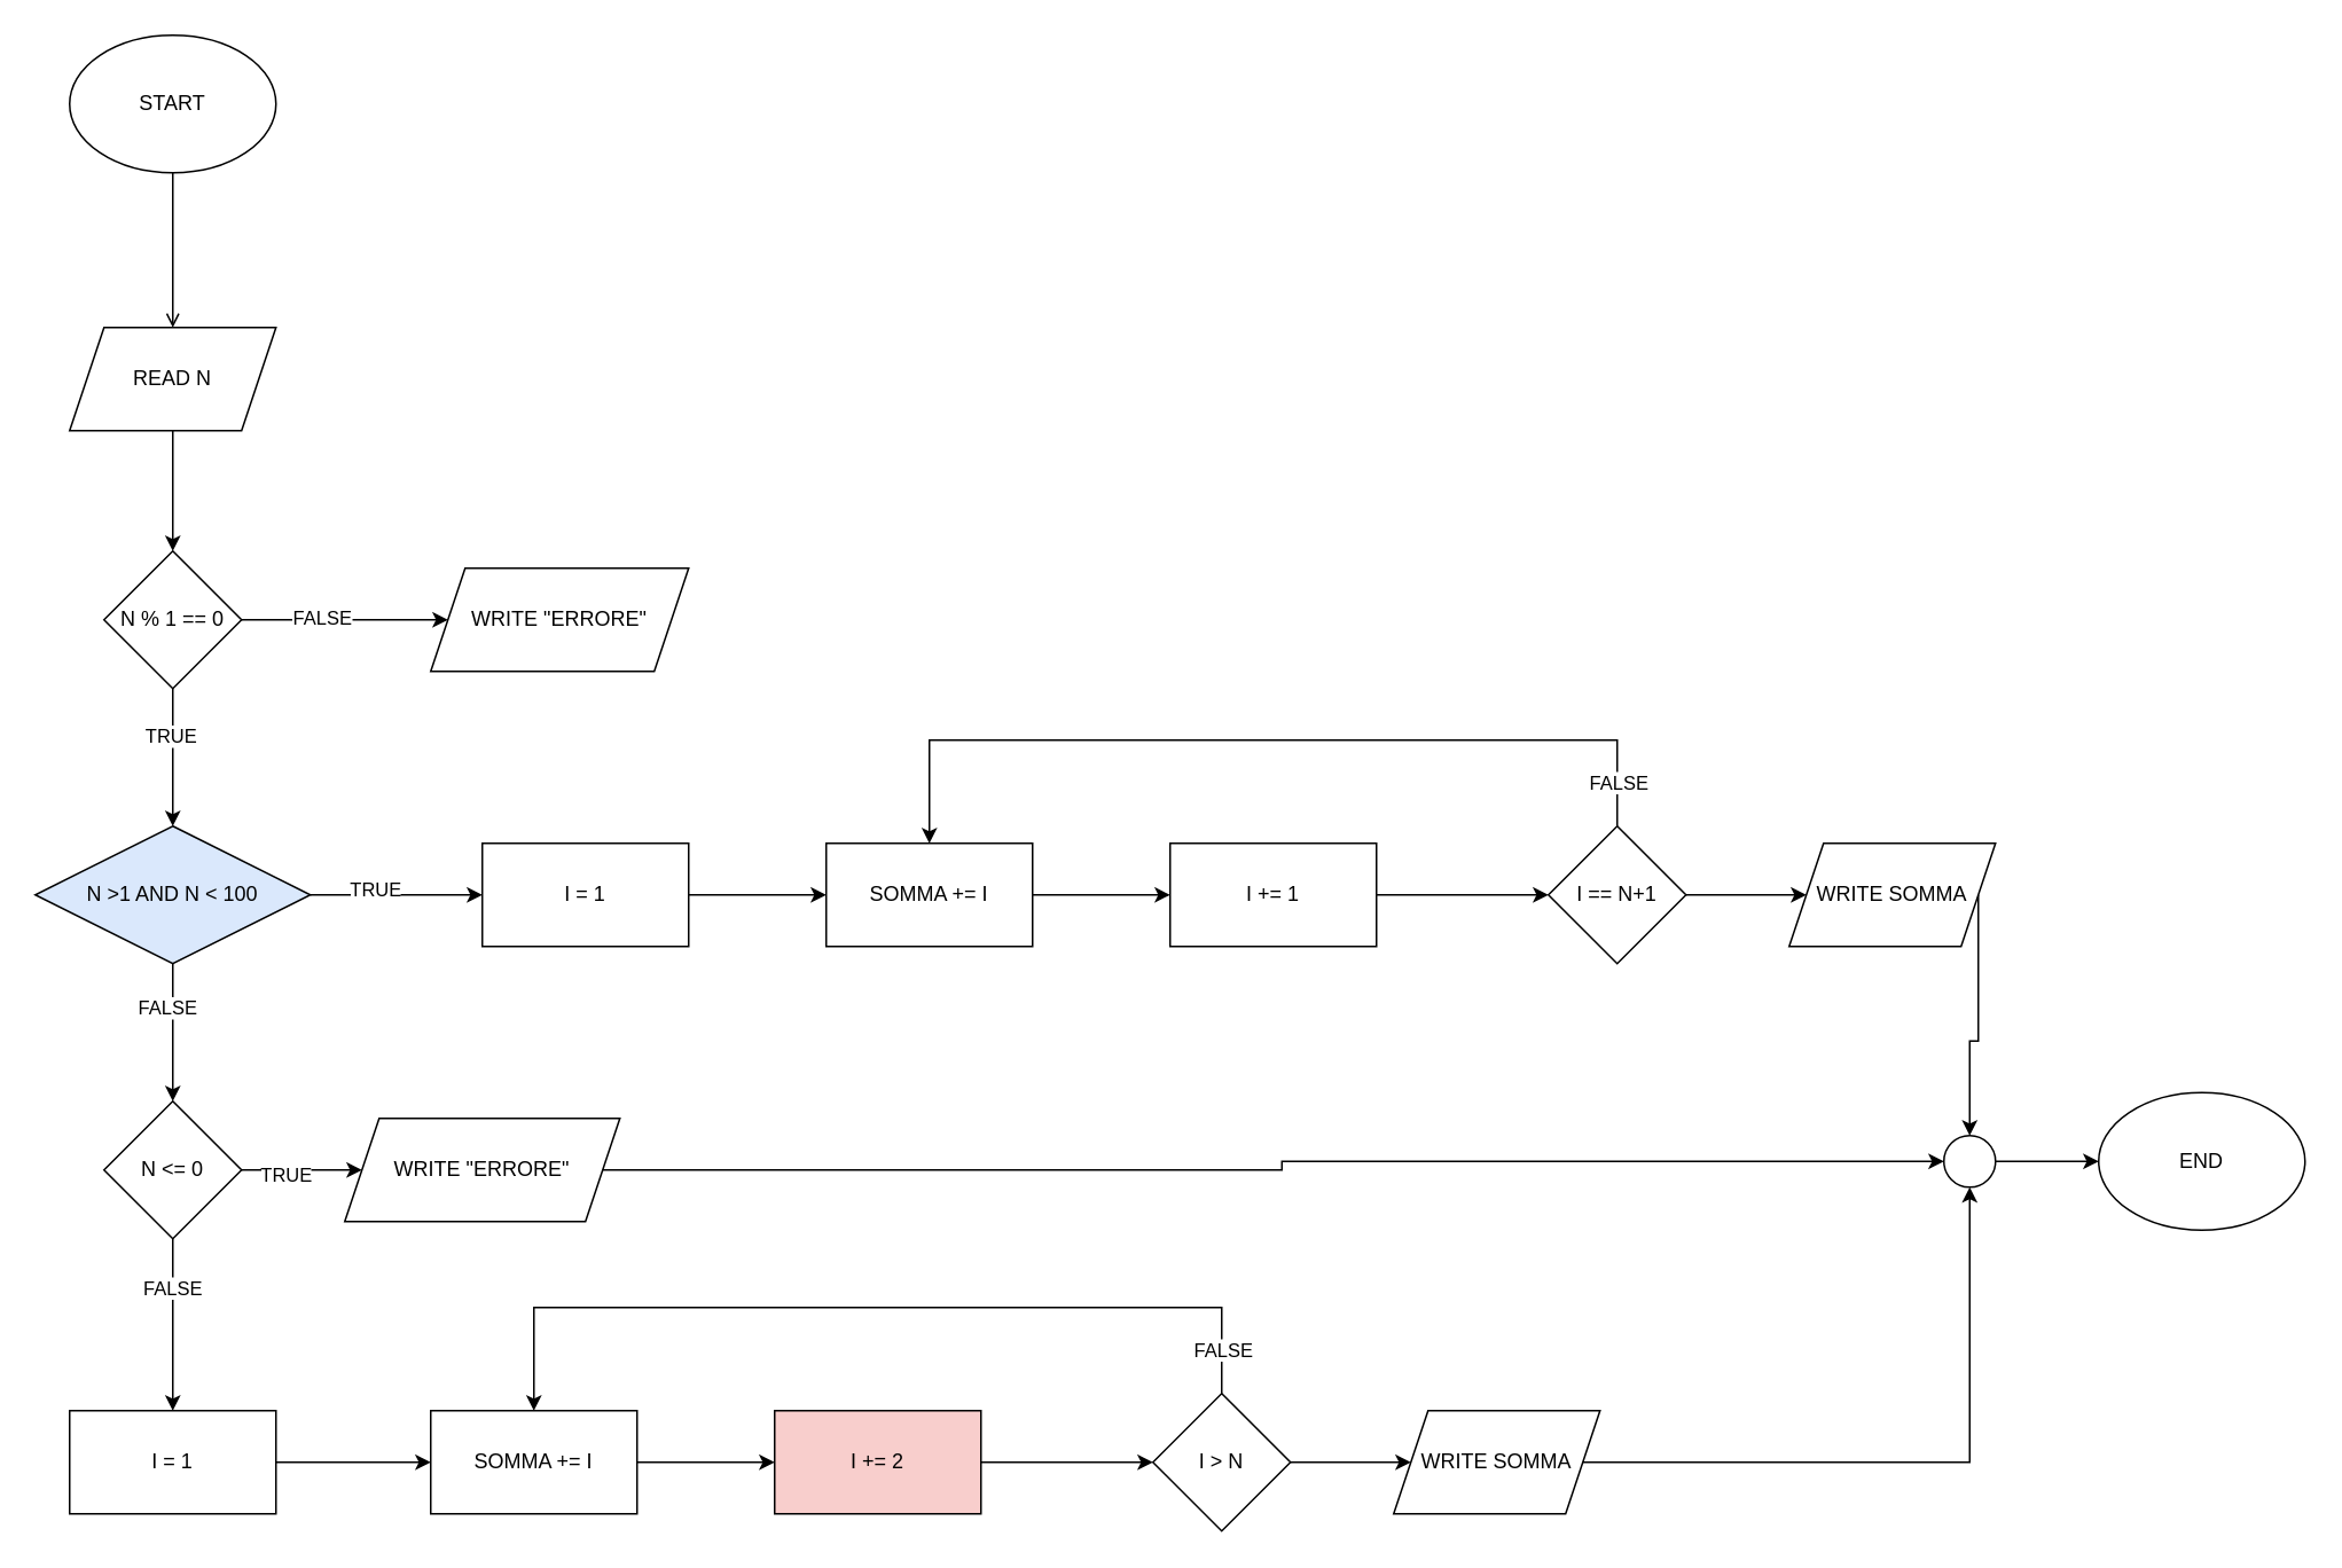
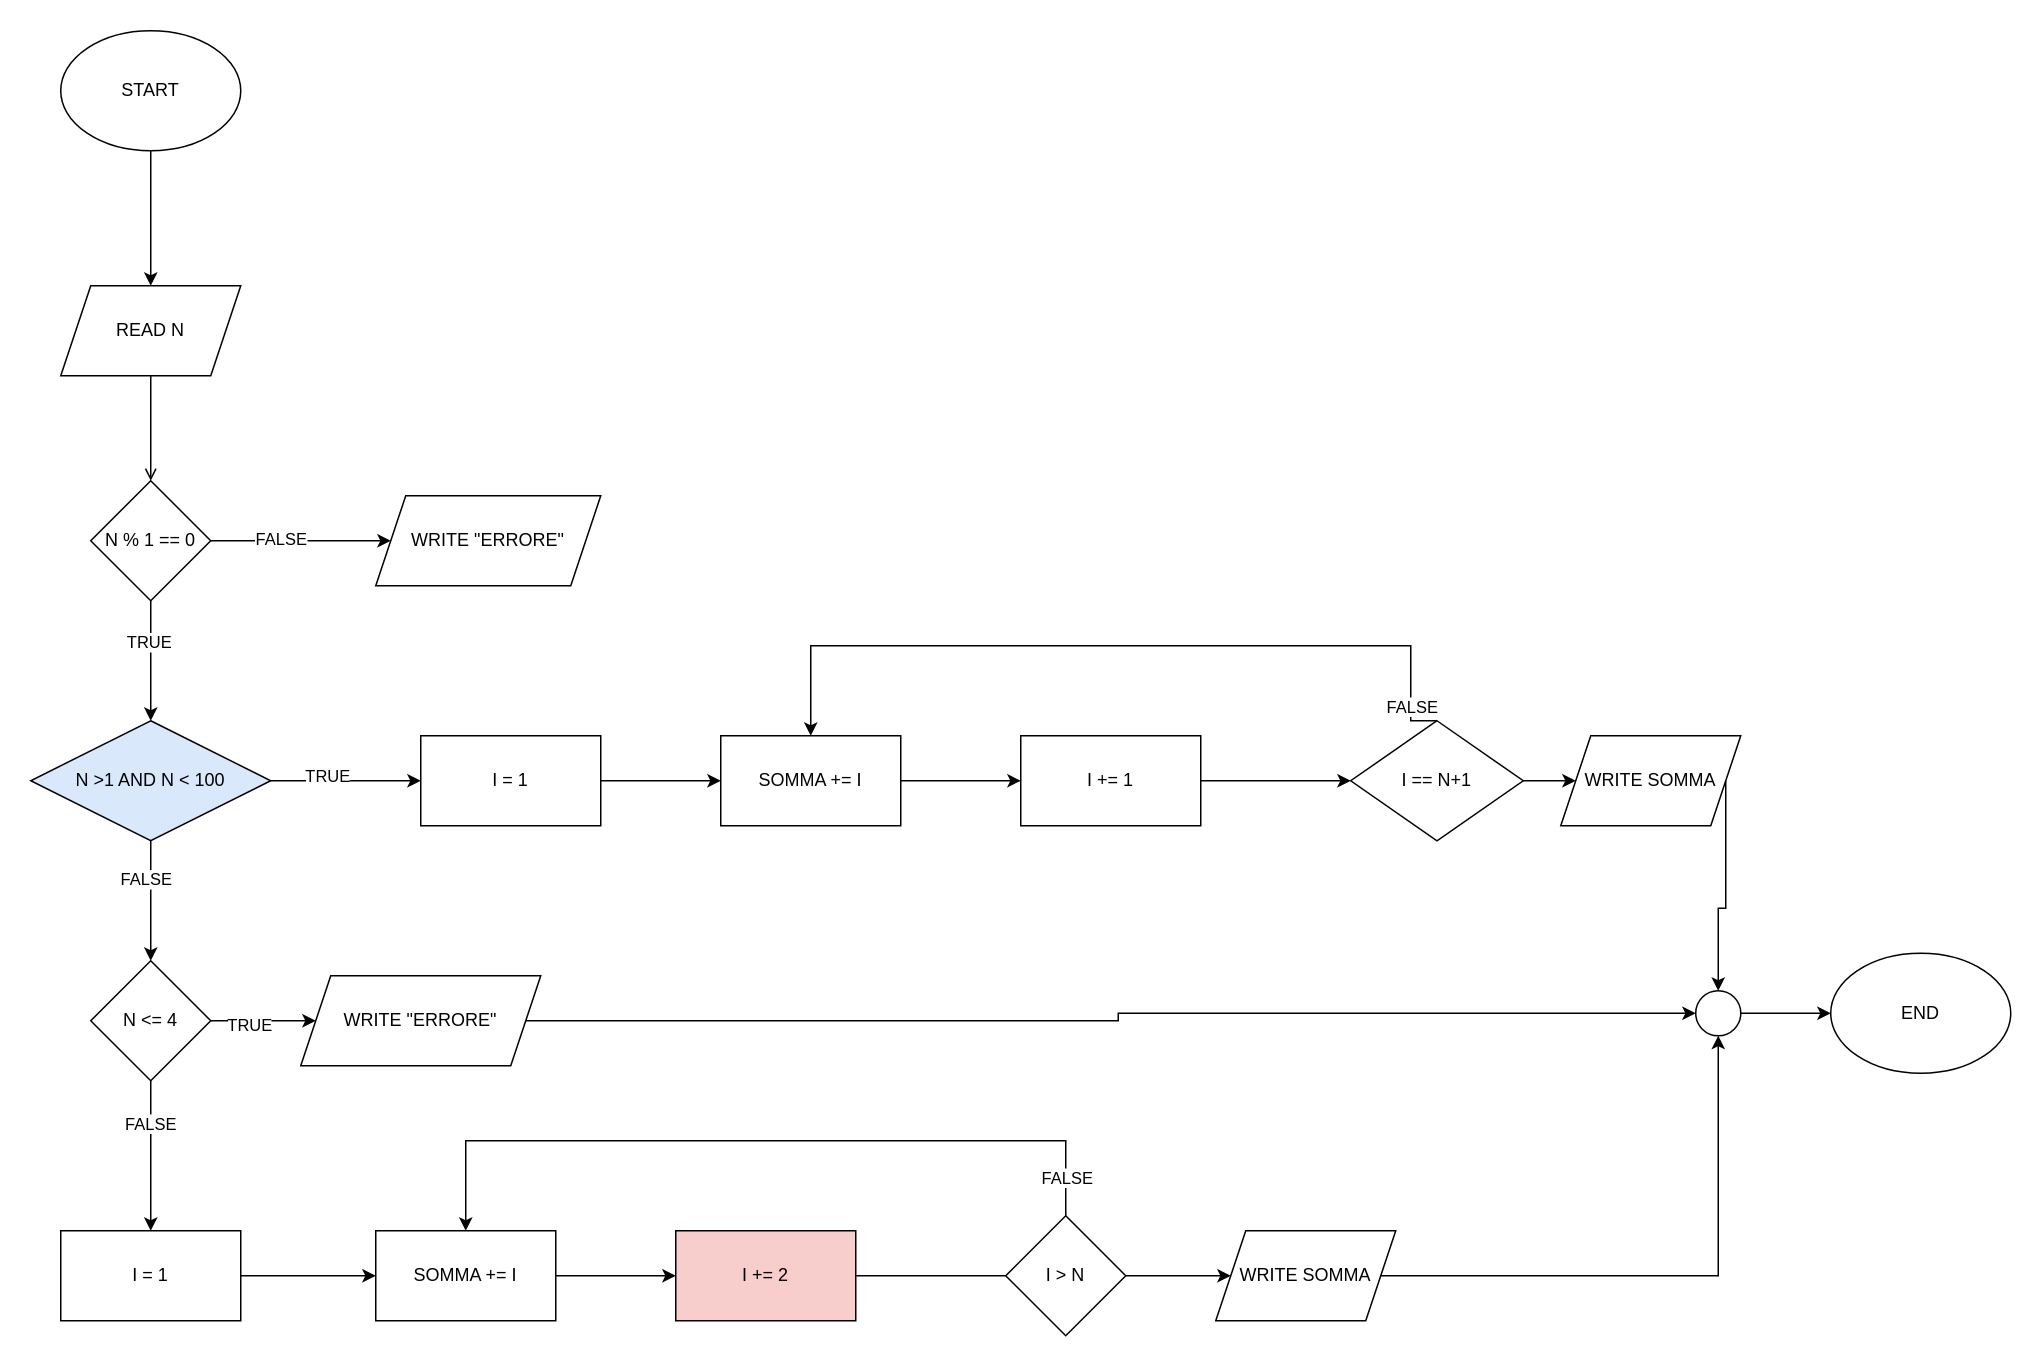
  <mxCell id="0" />
  <mxCell id="1" parent="0" />
- <mxCell id="2" value="" style="edgeStyle=orthogonalEdgeStyle;rounded=0;orthogonalLoop=1;jettySize=auto;html=1;endArrow=open;" edge="1" parent="1" source="3" target="5"><mxGeometry relative="1" as="geometry" /></mxCell>
+ <mxCell id="2" value="" style="edgeStyle=orthogonalEdgeStyle;rounded=0;orthogonalLoop=1;jettySize=auto;html=1;" edge="1" parent="1" source="3" target="5"><mxGeometry relative="1" as="geometry" /></mxCell>
  <mxCell id="3" value="START" style="ellipse;whiteSpace=wrap;html=1;" vertex="1" parent="1"><mxGeometry x="40" y="20" width="120" height="80" as="geometry" /></mxCell>
- <mxCell id="4" value="" style="edgeStyle=orthogonalEdgeStyle;rounded=0;orthogonalLoop=1;jettySize=auto;html=1;" edge="1" parent="1" source="5" target="10"><mxGeometry relative="1" as="geometry" /></mxCell>
+ <mxCell id="4" value="" style="edgeStyle=orthogonalEdgeStyle;rounded=0;orthogonalLoop=1;jettySize=auto;html=1;endArrow=open;" edge="1" parent="1" source="5" target="10"><mxGeometry relative="1" as="geometry" /></mxCell>
  <mxCell id="5" value="READ N" style="shape=parallelogram;perimeter=parallelogramPerimeter;whiteSpace=wrap;html=1;fixedSize=1;" vertex="1" parent="1"><mxGeometry x="40" y="190" width="120" height="60" as="geometry" /></mxCell>
  <mxCell id="6" value="" style="edgeStyle=orthogonalEdgeStyle;rounded=0;orthogonalLoop=1;jettySize=auto;html=1;" edge="1" parent="1" source="10" target="11"><mxGeometry relative="1" as="geometry" /></mxCell>
  <mxCell id="7" value="FALSE" style="edgeLabel;html=1;align=center;verticalAlign=middle;resizable=0;points=[];" vertex="1" connectable="0" parent="6"><mxGeometry x="-0.237" y="2" relative="1" as="geometry"><mxPoint as="offset" /></mxGeometry></mxCell>
  <mxCell id="8" value="" style="edgeStyle=orthogonalEdgeStyle;rounded=0;orthogonalLoop=1;jettySize=auto;html=1;" edge="1" parent="1" source="10" target="16"><mxGeometry relative="1" as="geometry" /></mxCell>
  <mxCell id="9" value="TRUE" style="edgeLabel;html=1;align=center;verticalAlign=middle;resizable=0;points=[];" vertex="1" connectable="0" parent="8"><mxGeometry x="-0.32" y="-2" relative="1" as="geometry"><mxPoint as="offset" /></mxGeometry></mxCell>
  <mxCell id="10" value="N % 1 == 0" style="rhombus;whiteSpace=wrap;html=1;" vertex="1" parent="1"><mxGeometry x="60" y="320" width="80" height="80" as="geometry" /></mxCell>
  <mxCell id="11" value="WRITE &quot;ERRORE&quot;" style="shape=parallelogram;perimeter=parallelogramPerimeter;whiteSpace=wrap;html=1;fixedSize=1;" vertex="1" parent="1"><mxGeometry x="250" y="330" width="150" height="60" as="geometry" /></mxCell>
  <mxCell id="12" value="" style="edgeStyle=orthogonalEdgeStyle;rounded=0;orthogonalLoop=1;jettySize=auto;html=1;" edge="1" parent="1" source="16" target="18"><mxGeometry relative="1" as="geometry" /></mxCell>
  <mxCell id="13" value="TRUE" style="edgeLabel;html=1;align=center;verticalAlign=middle;resizable=0;points=[];" vertex="1" connectable="0" parent="12"><mxGeometry x="-0.256" y="4" relative="1" as="geometry"><mxPoint as="offset" /></mxGeometry></mxCell>
  <mxCell id="14" value="" style="edgeStyle=orthogonalEdgeStyle;rounded=0;orthogonalLoop=1;jettySize=auto;html=1;" edge="1" parent="1" source="16" target="31"><mxGeometry relative="1" as="geometry" /></mxCell>
  <mxCell id="15" value="FALSE" style="edgeLabel;html=1;align=center;verticalAlign=middle;resizable=0;points=[];" vertex="1" connectable="0" parent="14"><mxGeometry x="-0.37" y="-4" relative="1" as="geometry"><mxPoint as="offset" /></mxGeometry></mxCell>
  <mxCell id="16" value="N &amp;gt;1 AND N &amp;lt; 100" style="rhombus;whiteSpace=wrap;html=1;fillColor=#dae8fc;" vertex="1" parent="1"><mxGeometry x="20" y="480" width="160" height="80" as="geometry" /></mxCell>
  <mxCell id="17" value="" style="edgeStyle=orthogonalEdgeStyle;rounded=0;orthogonalLoop=1;jettySize=auto;html=1;" edge="1" parent="1" source="18" target="20"><mxGeometry relative="1" as="geometry" /></mxCell>
  <mxCell id="18" value="I = 1" style="whiteSpace=wrap;html=1;" vertex="1" parent="1"><mxGeometry x="280" y="490" width="120" height="60" as="geometry" /></mxCell>
  <mxCell id="19" value="" style="edgeStyle=orthogonalEdgeStyle;rounded=0;orthogonalLoop=1;jettySize=auto;html=1;" edge="1" parent="1" source="20" target="22"><mxGeometry relative="1" as="geometry" /></mxCell>
  <mxCell id="20" value="SOMMA += I" style="whiteSpace=wrap;html=1;" vertex="1" parent="1"><mxGeometry x="480" y="490" width="120" height="60" as="geometry" /></mxCell>
  <mxCell id="21" value="" style="edgeStyle=orthogonalEdgeStyle;rounded=0;orthogonalLoop=1;jettySize=auto;html=1;" edge="1" parent="1" source="22" target="26"><mxGeometry relative="1" as="geometry" /></mxCell>
  <mxCell id="22" value="I += 1" style="whiteSpace=wrap;html=1;" vertex="1" parent="1"><mxGeometry x="680" y="490" width="120" height="60" as="geometry" /></mxCell>
  <mxCell id="23" style="edgeStyle=orthogonalEdgeStyle;rounded=0;orthogonalLoop=1;jettySize=auto;html=1;exitX=0.5;exitY=0;exitDx=0;exitDy=0;entryX=0.5;entryY=0;entryDx=0;entryDy=0;" edge="1" parent="1" source="26" target="20"><mxGeometry relative="1" as="geometry"><Array as="points"><mxPoint x="940" y="430" /><mxPoint x="540" y="430" /></Array></mxGeometry></mxCell>
  <mxCell id="24" value="FALSE" style="edgeLabel;html=1;align=center;verticalAlign=middle;resizable=0;points=[];" vertex="1" connectable="0" parent="23"><mxGeometry x="-0.897" relative="1" as="geometry"><mxPoint as="offset" /></mxGeometry></mxCell>
  <mxCell id="25" value="" style="edgeStyle=orthogonalEdgeStyle;rounded=0;orthogonalLoop=1;jettySize=auto;html=1;" edge="1" parent="1" source="26" target="47"><mxGeometry relative="1" as="geometry" /></mxCell>
- <mxCell id="26" value="I == N+1" style="rhombus;whiteSpace=wrap;html=1;" vertex="1" parent="1"><mxGeometry x="900" y="480" width="80" height="80" as="geometry" /></mxCell>
+ <mxCell id="26" value="I == N+1" style="rhombus;whiteSpace=wrap;html=1;" vertex="1" parent="1"><mxGeometry x="900" y="480" width="115" height="80" as="geometry" /></mxCell>
  <mxCell id="27" value="" style="edgeStyle=orthogonalEdgeStyle;rounded=0;orthogonalLoop=1;jettySize=auto;html=1;" edge="1" parent="1" source="31" target="33"><mxGeometry relative="1" as="geometry" /></mxCell>
  <mxCell id="28" value="TRUE" style="edgeLabel;html=1;align=center;verticalAlign=middle;resizable=0;points=[];" vertex="1" connectable="0" parent="27"><mxGeometry x="-0.28" y="-2" relative="1" as="geometry"><mxPoint as="offset" /></mxGeometry></mxCell>
  <mxCell id="29" style="edgeStyle=orthogonalEdgeStyle;rounded=0;orthogonalLoop=1;jettySize=auto;html=1;exitX=0.5;exitY=1;exitDx=0;exitDy=0;entryX=0.5;entryY=0;entryDx=0;entryDy=0;" edge="1" parent="1" source="31" target="35"><mxGeometry relative="1" as="geometry" /></mxCell>
  <mxCell id="30" value="FALSE" style="edgeLabel;html=1;align=center;verticalAlign=middle;resizable=0;points=[];" vertex="1" connectable="0" parent="29"><mxGeometry x="-0.449" y="-1" relative="1" as="geometry"><mxPoint as="offset" /></mxGeometry></mxCell>
- <mxCell id="31" value="N &amp;lt;= 0" style="rhombus;whiteSpace=wrap;html=1;" vertex="1" parent="1"><mxGeometry x="60" y="640" width="80" height="80" as="geometry" /></mxCell>
+ <mxCell id="31" value="N &amp;lt;= 4" style="rhombus;whiteSpace=wrap;html=1;" vertex="1" parent="1"><mxGeometry x="60" y="640" width="80" height="80" as="geometry" /></mxCell>
  <mxCell id="32" style="edgeStyle=orthogonalEdgeStyle;rounded=0;orthogonalLoop=1;jettySize=auto;html=1;exitX=1;exitY=0.5;exitDx=0;exitDy=0;entryX=0;entryY=0.5;entryDx=0;entryDy=0;" edge="1" parent="1" source="33" target="49"><mxGeometry relative="1" as="geometry" /></mxCell>
  <mxCell id="33" value="WRITE &quot;ERRORE&quot;" style="shape=parallelogram;perimeter=parallelogramPerimeter;whiteSpace=wrap;html=1;fixedSize=1;" vertex="1" parent="1"><mxGeometry x="200" y="650" width="160" height="60" as="geometry" /></mxCell>
  <mxCell id="34" value="" style="edgeStyle=orthogonalEdgeStyle;rounded=0;orthogonalLoop=1;jettySize=auto;html=1;" edge="1" parent="1" source="35" target="37"><mxGeometry relative="1" as="geometry" /></mxCell>
  <mxCell id="35" value="I = 1" style="whiteSpace=wrap;html=1;" vertex="1" parent="1"><mxGeometry x="40" y="820" width="120" height="60" as="geometry" /></mxCell>
  <mxCell id="36" value="" style="edgeStyle=orthogonalEdgeStyle;rounded=0;orthogonalLoop=1;jettySize=auto;html=1;" edge="1" parent="1" source="37" target="39"><mxGeometry relative="1" as="geometry" /></mxCell>
  <mxCell id="37" value="SOMMA += I" style="whiteSpace=wrap;html=1;" vertex="1" parent="1"><mxGeometry x="250" y="820" width="120" height="60" as="geometry" /></mxCell>
- <mxCell id="38" value="" style="edgeStyle=orthogonalEdgeStyle;rounded=0;orthogonalLoop=1;jettySize=auto;html=1;" edge="1" parent="1" source="39" target="43"><mxGeometry relative="1" as="geometry" /></mxCell>
+ <mxCell id="38" value="" style="edgeStyle=orthogonalEdgeStyle;rounded=0;orthogonalLoop=1;jettySize=auto;html=1;endArrow=none;" edge="1" parent="1" source="39" target="43"><mxGeometry relative="1" as="geometry" /></mxCell>
  <mxCell id="39" value="I += 2" style="whiteSpace=wrap;html=1;fillColor=#f8cecc;" vertex="1" parent="1"><mxGeometry x="450" y="820" width="120" height="60" as="geometry" /></mxCell>
  <mxCell id="40" style="edgeStyle=orthogonalEdgeStyle;rounded=0;orthogonalLoop=1;jettySize=auto;html=1;exitX=0.5;exitY=0;exitDx=0;exitDy=0;entryX=0.5;entryY=0;entryDx=0;entryDy=0;" edge="1" parent="1" source="43" target="37"><mxGeometry relative="1" as="geometry"><Array as="points"><mxPoint x="710" y="760" /><mxPoint x="310" y="760" /></Array></mxGeometry></mxCell>
  <mxCell id="41" value="FALSE" style="edgeLabel;html=1;align=center;verticalAlign=middle;resizable=0;points=[];" vertex="1" connectable="0" parent="40"><mxGeometry x="-0.897" relative="1" as="geometry"><mxPoint as="offset" /></mxGeometry></mxCell>
  <mxCell id="42" value="" style="edgeStyle=orthogonalEdgeStyle;rounded=0;orthogonalLoop=1;jettySize=auto;html=1;" edge="1" parent="1" source="43" target="45"><mxGeometry relative="1" as="geometry" /></mxCell>
  <mxCell id="43" value="I &amp;gt; N" style="rhombus;whiteSpace=wrap;html=1;" vertex="1" parent="1"><mxGeometry x="670" y="810" width="80" height="80" as="geometry" /></mxCell>
  <mxCell id="44" style="edgeStyle=orthogonalEdgeStyle;rounded=0;orthogonalLoop=1;jettySize=auto;html=1;exitX=1;exitY=0.5;exitDx=0;exitDy=0;entryX=0.5;entryY=1;entryDx=0;entryDy=0;" edge="1" parent="1" source="45" target="49"><mxGeometry relative="1" as="geometry" /></mxCell>
  <mxCell id="45" value="WRITE SOMMA" style="shape=parallelogram;perimeter=parallelogramPerimeter;whiteSpace=wrap;html=1;fixedSize=1;" vertex="1" parent="1"><mxGeometry x="810" y="820" width="120" height="60" as="geometry" /></mxCell>
  <mxCell id="46" style="edgeStyle=orthogonalEdgeStyle;rounded=0;orthogonalLoop=1;jettySize=auto;html=1;exitX=1;exitY=0.5;exitDx=0;exitDy=0;entryX=0.5;entryY=0;entryDx=0;entryDy=0;" edge="1" parent="1" source="47" target="49"><mxGeometry relative="1" as="geometry" /></mxCell>
  <mxCell id="47" value="WRITE SOMMA" style="shape=parallelogram;perimeter=parallelogramPerimeter;whiteSpace=wrap;html=1;fixedSize=1;" vertex="1" parent="1"><mxGeometry x="1040" y="490" width="120" height="60" as="geometry" /></mxCell>
  <mxCell id="48" style="edgeStyle=orthogonalEdgeStyle;rounded=0;orthogonalLoop=1;jettySize=auto;html=1;exitX=1;exitY=0.5;exitDx=0;exitDy=0;entryX=0;entryY=0.5;entryDx=0;entryDy=0;" edge="1" parent="1" source="49" target="50"><mxGeometry relative="1" as="geometry" /></mxCell>
  <mxCell id="49" value="" style="ellipse;whiteSpace=wrap;html=1;aspect=fixed;" vertex="1" parent="1"><mxGeometry x="1130" y="660" width="30" height="30" as="geometry" /></mxCell>
  <mxCell id="50" value="END" style="ellipse;whiteSpace=wrap;html=1;" vertex="1" parent="1"><mxGeometry x="1220" y="635" width="120" height="80" as="geometry" /></mxCell>
